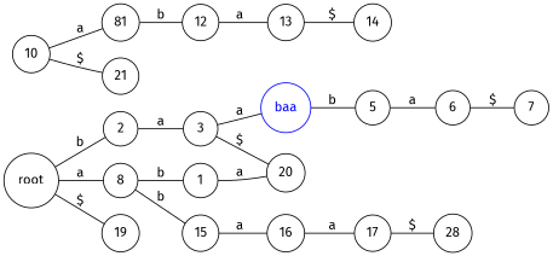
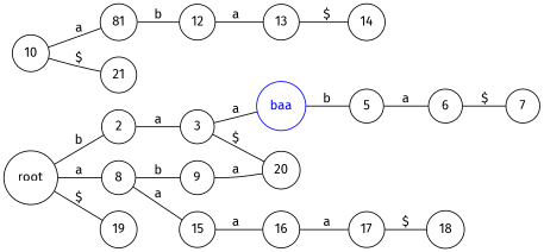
  graph {
    fontname="Fira Sans"
    rankdir=LR
    node [fontname="Fira Sans" shape=circle]
    edge [fontname="Fira Sans"]
    n1 [label=root]
    2
    8
    19
    3
-   9 [label=1]
+   9
    15
    n8 [color=blue fontcolor=blue label=baa]
    20
    5
    6
    7
    16
    n14 [label=81]
    10
    21
    12
    13
    14
    17
-   18 [label=28]
+   18
    n1 -- 2 [label=b]
    n1 -- 8 [label=a]
    n1 -- 19 [label="$"]
    2 -- 3 [label=a]
    8 -- 9 [label=b]
-   8 -- 15 [label=b]
+   8 -- 15 [label=a]
    3 -- n8 [label=a]
    3 -- 20 [label="$"]
    9 -- 20 [label=a]
    15 -- 16 [label=a]
    n8 -- 5 [label=b]
    5 -- 6 [label=a]
    6 -- 7 [label="$"]
    16 -- 17 [label=a]
    n14 -- 12 [label=b]
    10 -- n14 [label=a]
    10 -- 21 [label="$"]
    12 -- 13 [label=a]
    13 -- 14 [label="$"]
    17 -- 18 [label="$"]
  }
